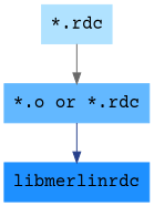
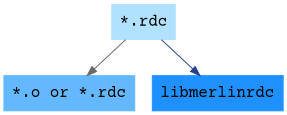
  digraph {
    fontname="Courier Prime"
    node [fontname="Courier Prime" fontsize=16 labelloc=c shape=record style=filled]
    edge [fontname="Courier Prime"]
    n1 [color=steelblue1 label="*.o or *.rdc"]
    n2 [color=lightskyblue1 label="*.rdc"]
    n3 [color=dodgerblue label=libmerlinrdc]
    subgraph sub_1 {
      n1
    }
    subgraph sub_2 {
      n2
    }
    subgraph sub_3 {
      n3
    }
-   n1 -> n3 [color=royalblue4]
+   n2 -> n3 [color=royalblue4]
    n2 -> n1 [color=dimgrey]
  }
